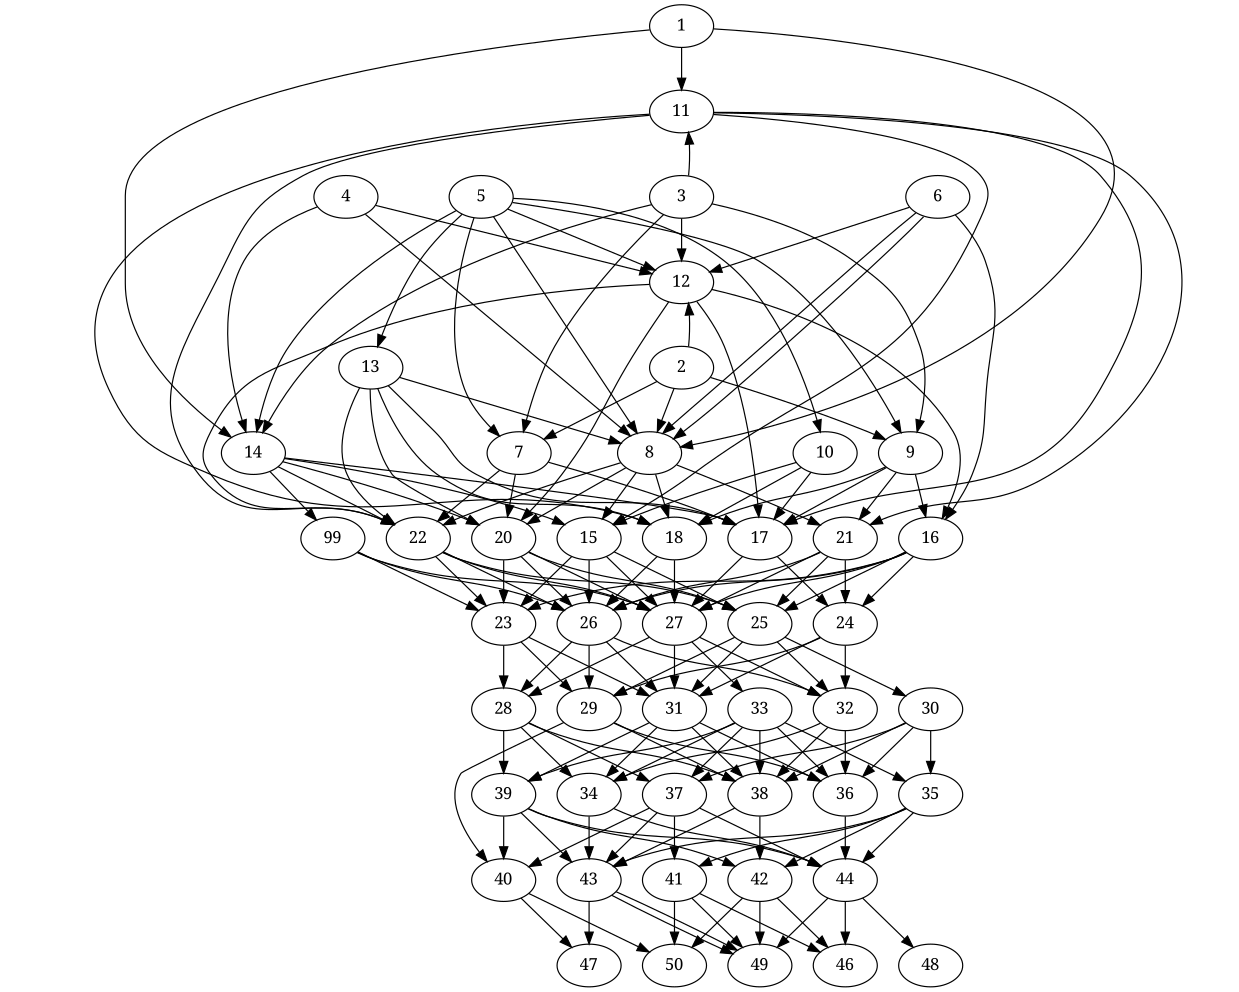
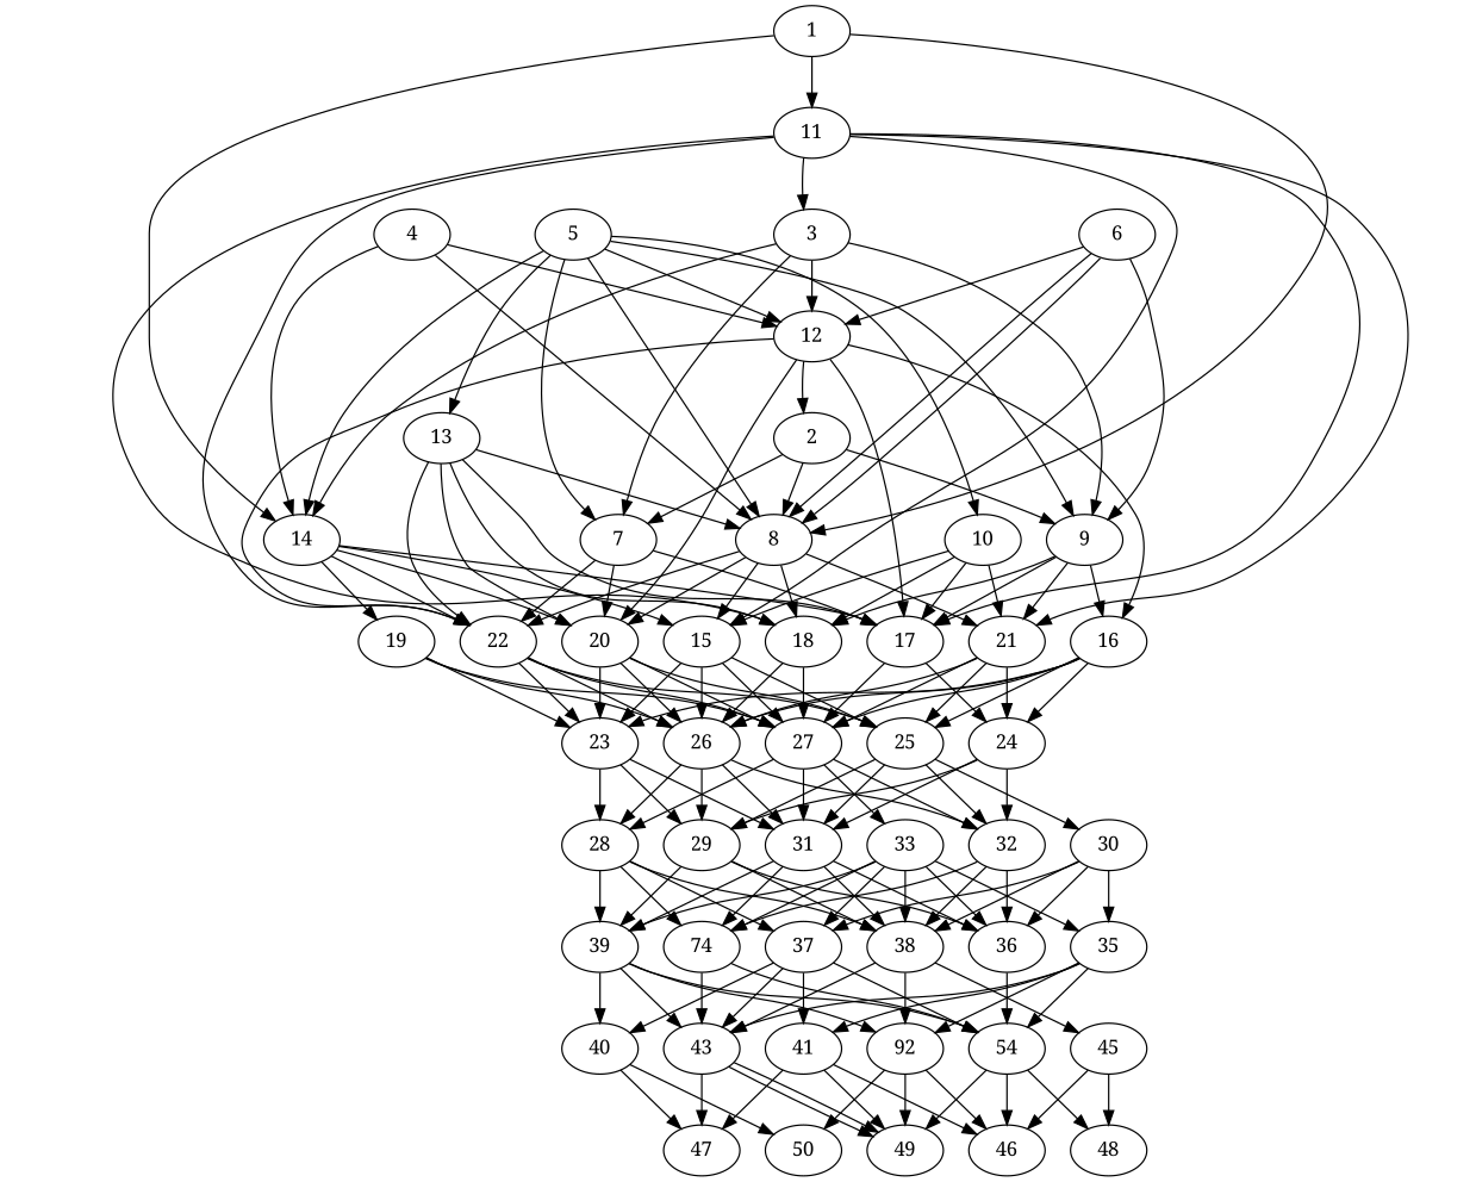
  digraph {
    fontname="Noto Serif"
    node [alpha=0.12 fontname="Noto Serif"]
    edge [fontname="Noto Serif"]
    1 [alpha=0.14 expect_size=42987520]
    8 [alpha=0.06 expect_size=18820096]
    11 [alpha=0.02 expect_size=18021376]
    14 [alpha=0.14 expect_size=10573824]
    20 [alpha=0.19 expect_size=8588288]
    22 [expect_size=42252288]
    15 [alpha=0.18 expect_size=15201280]
    18 [alpha=0.11 expect_size=26650624]
    21 [alpha=0.04 expect_size=37982208]
    9 [alpha=0.07 expect_size=13049856]
    17 [alpha=0.06 expect_size=35880960]
    16 [expect_size=46543872]
-   19 [alpha=0.11 expect_size=39671808 label=99]
+   19 [alpha=0.11 expect_size=39671808]
    27 [alpha=0.02 expect_size=49256448]
    23 [expect_size=42041344]
    25 [alpha=0.08 expect_size=25092096]
    26 [alpha=0.08 expect_size=20761600]
    24 [alpha=0.09 expect_size=40098816]
    2 [alpha=0.17 expect_size=14334976]
    7 [alpha=0.16 expect_size=35193856]
    12 [alpha=0.20 expect_size=52215808]
    3 [alpha=0.05 expect_size=34909184]
    4 [alpha=0.02 expect_size=42910720]
    5 [alpha=0.13 expect_size=10322944]
    10 [expect_size=35466240]
    13 [alpha=0.19 expect_size=44983296]
    6 [alpha=0.15 expect_size=9826304]
    28 [alpha=0.01 expect_size=15225856]
    31 [alpha=0.20 expect_size=18220032]
    32 [alpha=0.00 expect_size=26733568]
    33 [alpha=0.18 expect_size=7138304]
    29 [alpha=0.04 expect_size=40589312]
    30 [alpha=0.19 expect_size=19691520]
-   34 [alpha=0.17 expect_size=36288512]
+   34 [alpha=0.17 expect_size=36288512 label=74]
    37 [alpha=0.17 expect_size=48620544]
    38 [alpha=0.01 expect_size=5922816]
    39 [alpha=0.19 expect_size=8460288]
    36 [alpha=0.03 expect_size=28604416]
    35 [alpha=0.01 expect_size=10292224]
    43 [alpha=0.06 expect_size=13533184]
-   44 [alpha=0.05 expect_size=7973888]
+   44 [alpha=0.05 expect_size=7973888 label=54]
    41 [expect_size=14144512]
    40 [alpha=0.18 expect_size=16855040]
-   42 [alpha=0.01 expect_size=13108224]
+   42 [alpha=0.01 expect_size=13108224 label=92]
+   45 [alpha=0.13 expect_size=48948224]
    47 [alpha=0.00 expect_size=11376640]
    49 [alpha=0.10 expect_size=6450176]
    46 [alpha=0.07 expect_size=52043776]
    48 [alpha=0.18 expect_size=51956736]
    50 [alpha=0.08 expect_size=50843648]
    1 -> 8
    1 -> 11
    1 -> 14
    8 -> 20
    8 -> 22
    8 -> 15
    8 -> 18
    8 -> 21
    11 -> 22
    11 -> 15
    11 -> 18
    11 -> 21
    11 -> 17
    14 -> 20
    14 -> 22
    14 -> 15
    14 -> 17
    14 -> 19
    20 -> 27
    20 -> 23
    20 -> 25
    20 -> 26
    22 -> 27
    22 -> 23
    22 -> 25
    22 -> 26
    15 -> 27
    15 -> 23
    15 -> 25
    15 -> 26
    18 -> 27
    18 -> 26
    21 -> 27
    21 -> 25
    21 -> 26
    21 -> 24
    9 -> 18
    9 -> 21
    9 -> 17
    9 -> 16
    17 -> 27
    17 -> 24
    16 -> 27
    16 -> 23
    16 -> 25
    16 -> 26
    16 -> 24
    19 -> 27
    19 -> 23
    19 -> 26
    27 -> 28
    27 -> 31
    27 -> 32
    27 -> 33
    23 -> 28
    23 -> 31
    23 -> 29
    25 -> 31
    25 -> 32
    25 -> 29
    25 -> 30
    26 -> 28
    26 -> 31
    26 -> 32
    26 -> 29
    24 -> 31
    24 -> 32
    24 -> 29
    2 -> 8
    2 -> 9
    2 -> 7
-   2 -> 12
+   12 -> 2
    7 -> 20
    7 -> 22
    7 -> 17
    12 -> 20
    12 -> 22
    12 -> 17
    12 -> 16
-   3 -> 11
+   11 -> 3
    3 -> 14
    3 -> 9
    3 -> 7
    3 -> 12
    4 -> 8
    4 -> 14
    4 -> 12
    5 -> 8
    5 -> 14
    5 -> 9
    5 -> 7
    5 -> 12
    5 -> 10
    5 -> 13
    10 -> 15
    10 -> 18
+   10 -> 21
    10 -> 17
    13 -> 8
    13 -> 20
    13 -> 22
    13 -> 18
    13 -> 17
    6 -> 8
    6 -> 8
-   6 -> 16
+   6 -> 9
    6 -> 12
    28 -> 34
    28 -> 37
    28 -> 38
    28 -> 39
    31 -> 34
    31 -> 38
    31 -> 39
    31 -> 36
    32 -> 34
    32 -> 38
    32 -> 36
    33 -> 34
    33 -> 37
    33 -> 38
    33 -> 39
    33 -> 36
    33 -> 35
    29 -> 38
-   29 -> 40
+   29 -> 39
    29 -> 36
    30 -> 37
    30 -> 38
    30 -> 36
    30 -> 35
    34 -> 43
    34 -> 44
    37 -> 43
    37 -> 44
    37 -> 41
    37 -> 40
    38 -> 43
    38 -> 42
+   38 -> 45
    39 -> 43
    39 -> 44
    39 -> 40
    39 -> 42
    36 -> 44
    35 -> 43
    35 -> 44
    35 -> 41
    35 -> 42
    43 -> 47
    43 -> 49
    43 -> 49
    44 -> 49
    44 -> 46
    44 -> 48
    41 -> 49
    41 -> 46
-   41 -> 50
+   41 -> 47
    40 -> 47
    40 -> 50
    42 -> 49
    42 -> 46
    42 -> 50
+   45 -> 46
+   45 -> 48
  }
